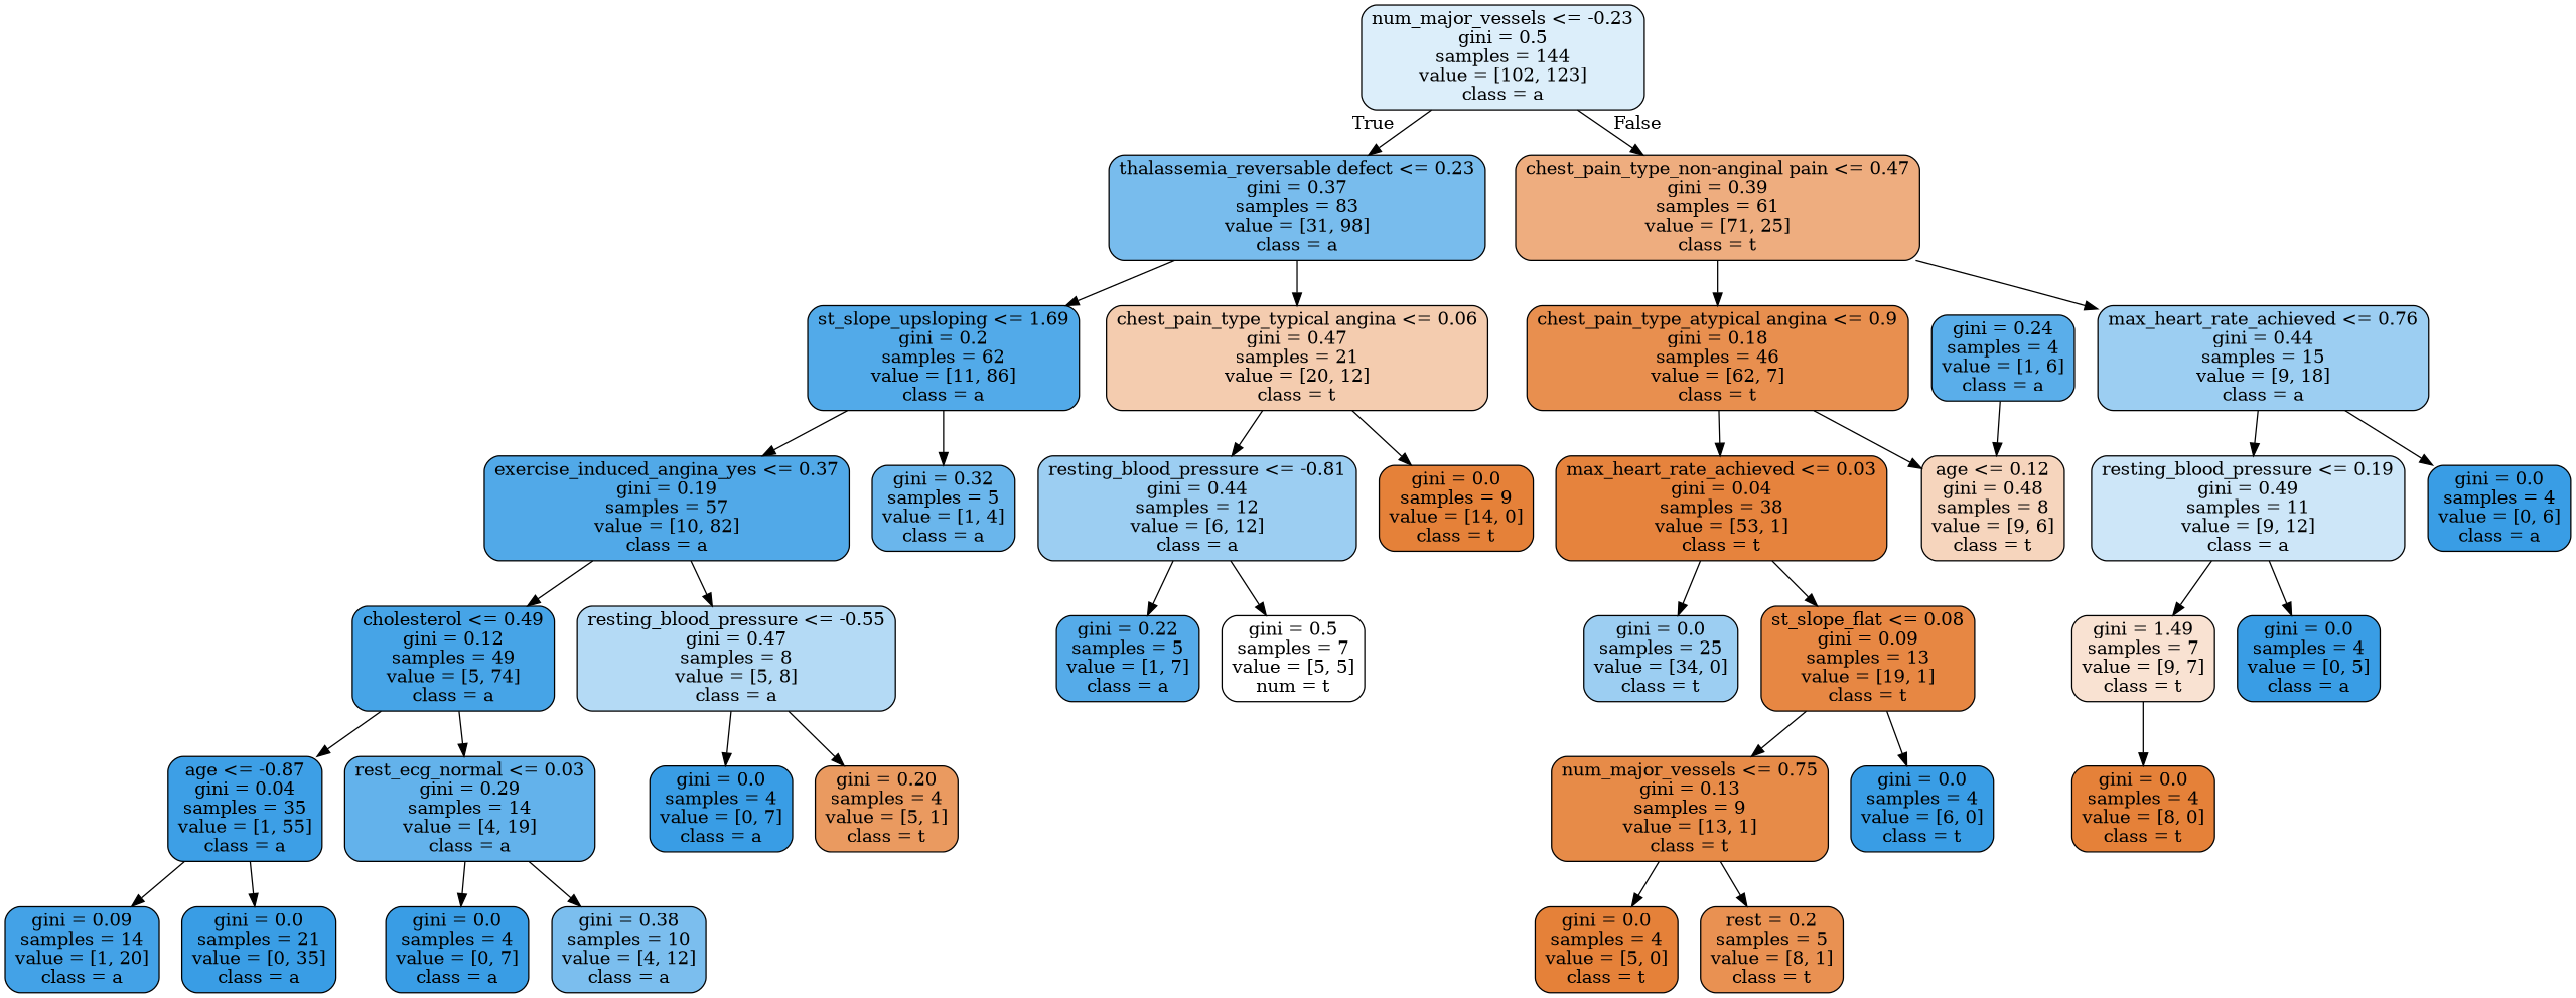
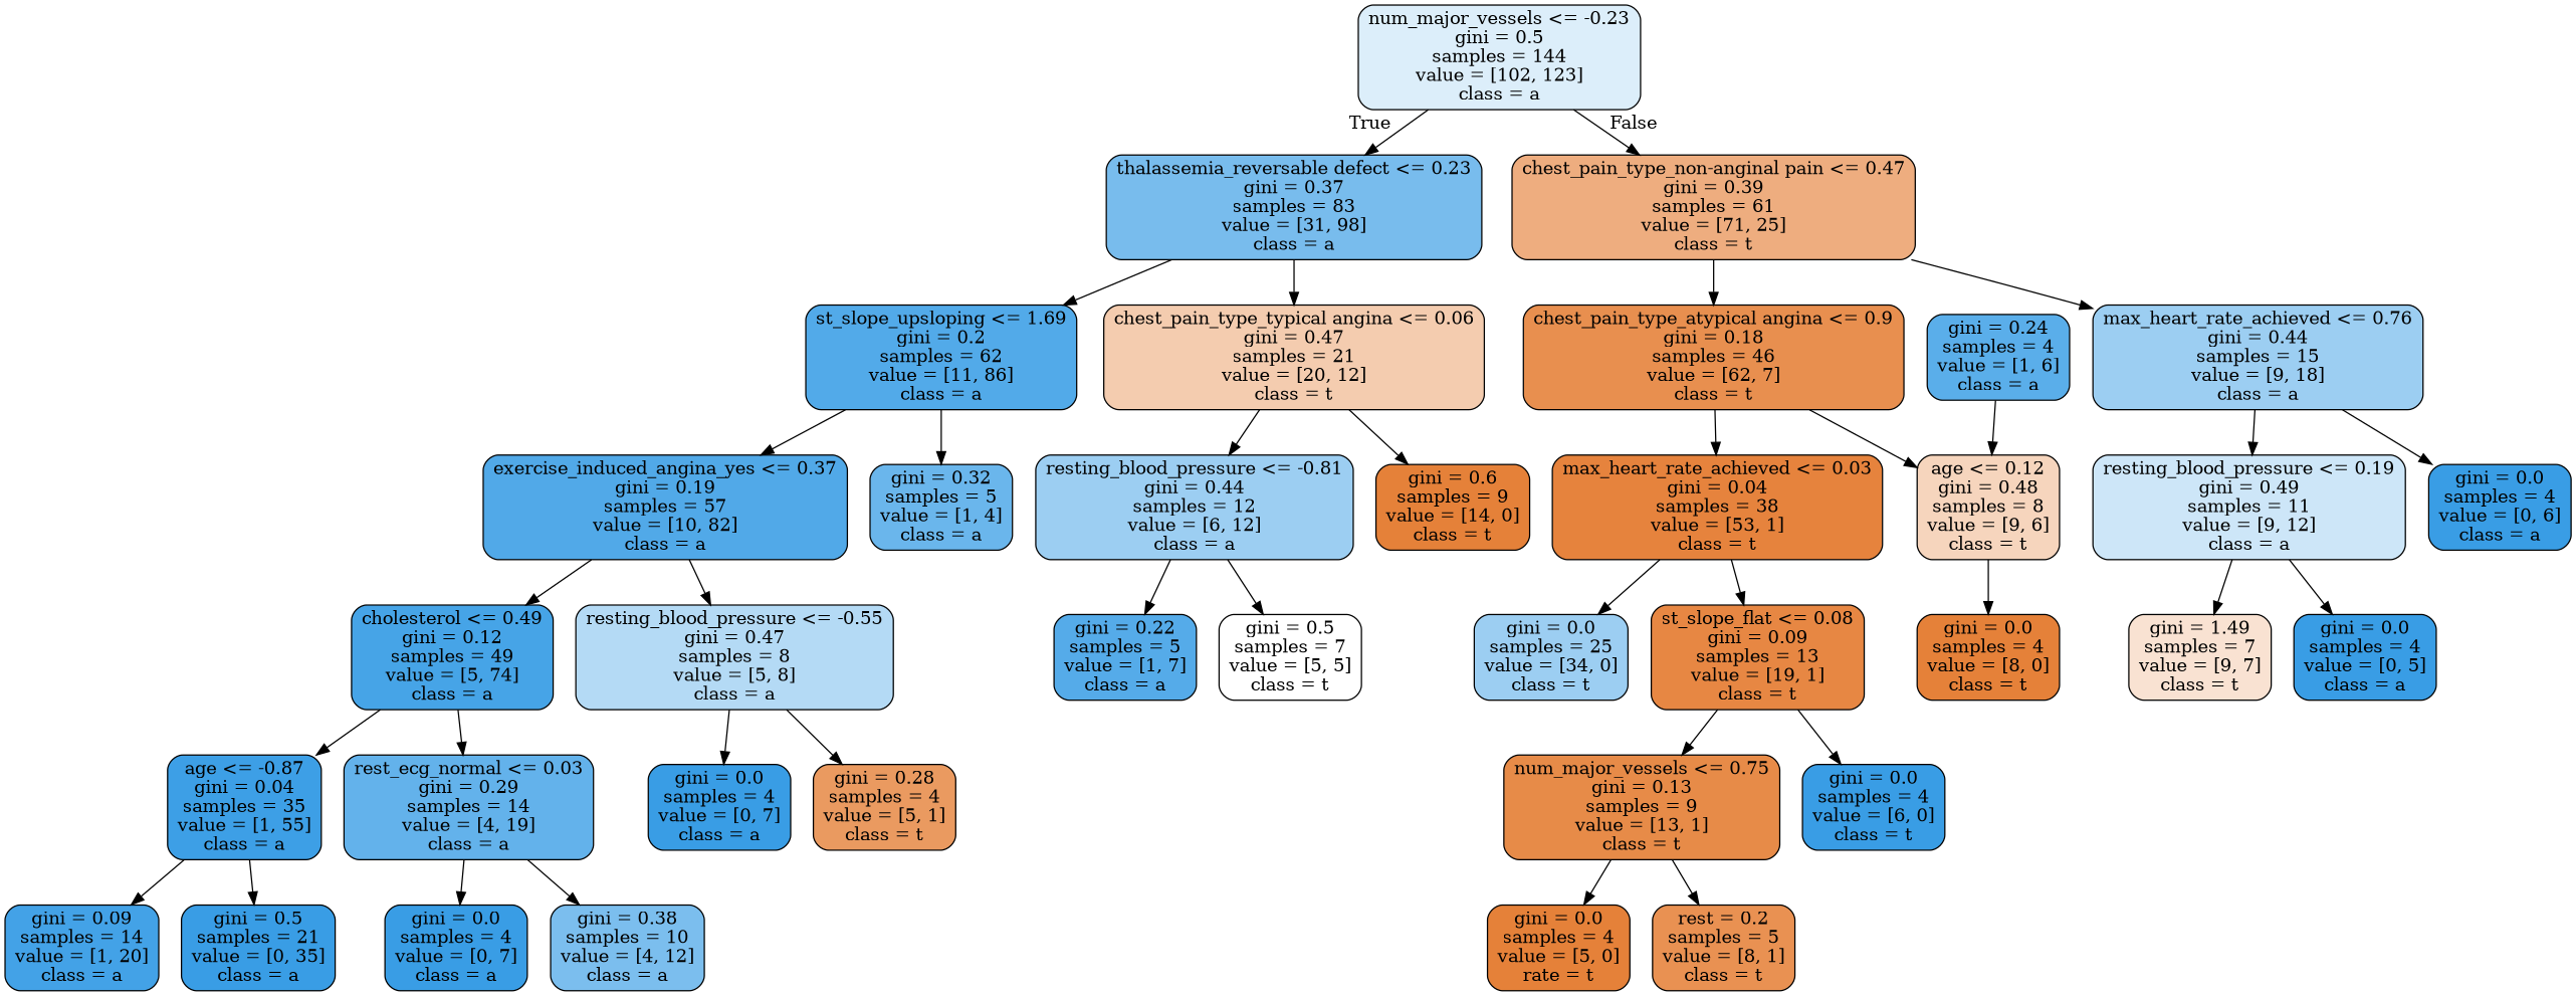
  digraph {
    fontname="DejaVu Serif"
    node [color=black fillcolor="#399de5ff" fontname="DejaVu Serif" shape=box style="filled, rounded"]
    edge [fontname="DejaVu Serif"]
    n1 [fillcolor="#399de52c" label="num_major_vessels <= -0.23\ngini = 0.5\nsamples = 144\nvalue = [102, 123]\nclass = a"]
    n2 [fillcolor="#399de5ae" label="thalassemia_reversable defect <= 0.23\ngini = 0.37\nsamples = 83\nvalue = [31, 98]\nclass = a"]
    n3 [fillcolor="#e58139a5" label="chest_pain_type_non-anginal pain <= 0.47\ngini = 0.39\nsamples = 61\nvalue = [71, 25]\nclass = t"]
    n4 [fillcolor="#399de5de" label="st_slope_upsloping <= 1.69\ngini = 0.2\nsamples = 62\nvalue = [11, 86]\nclass = a"]
    n5 [fillcolor="#e5813966" label="chest_pain_type_typical angina <= 0.06\ngini = 0.47\nsamples = 21\nvalue = [20, 12]\nclass = t"]
    n6 [fillcolor="#e58139e2" label="chest_pain_type_atypical angina <= 0.9\ngini = 0.18\nsamples = 46\nvalue = [62, 7]\nclass = t"]
    n7 [fillcolor="#399de57f" label="max_heart_rate_achieved <= 0.76\ngini = 0.44\nsamples = 15\nvalue = [9, 18]\nclass = a"]
    n8 [fillcolor="#399de5e0" label="exercise_induced_angina_yes <= 0.37\ngini = 0.19\nsamples = 57\nvalue = [10, 82]\nclass = a"]
    n9 [fillcolor="#399de5bf" label="gini = 0.32\nsamples = 5\nvalue = [1, 4]\nclass = a"]
    n10 [fillcolor="#399de57f" label="resting_blood_pressure <= -0.81\ngini = 0.44\nsamples = 12\nvalue = [6, 12]\nclass = a"]
-   n11 [fillcolor="#e58139ff" label="gini = 0.0\nsamples = 9\nvalue = [14, 0]\nclass = t"]
+   n11 [fillcolor="#e58139ff" label="gini = 0.6\nsamples = 9\nvalue = [14, 0]\nclass = t"]
    n12 [fillcolor="#399de5ee" label="cholesterol <= 0.49\ngini = 0.12\nsamples = 49\nvalue = [5, 74]\nclass = a"]
    n13 [fillcolor="#399de560" label="resting_blood_pressure <= -0.55\ngini = 0.47\nsamples = 8\nvalue = [5, 8]\nclass = a"]
    n14 [fillcolor="#399de5fa" label="age <= -0.87\ngini = 0.04\nsamples = 35\nvalue = [1, 55]\nclass = a"]
    n15 [fillcolor="#399de5c9" label="rest_ecg_normal <= 0.03\ngini = 0.29\nsamples = 14\nvalue = [4, 19]\nclass = a"]
    n16 [label="gini = 0.0\nsamples = 4\nvalue = [0, 7]\nclass = a"]
-   n17 [fillcolor="#e58139cc" label="gini = 0.20\nsamples = 4\nvalue = [5, 1]\nclass = t"]
+   n17 [fillcolor="#e58139cc" label="gini = 0.28\nsamples = 4\nvalue = [5, 1]\nclass = t"]
    n18 [fillcolor="#399de5f2" label="gini = 0.09\nsamples = 14\nvalue = [1, 20]\nclass = a"]
-   n19 [label="gini = 0.0\nsamples = 21\nvalue = [0, 35]\nclass = a"]
+   n19 [label="gini = 0.5\nsamples = 21\nvalue = [0, 35]\nclass = a"]
    n20 [label="gini = 0.0\nsamples = 4\nvalue = [0, 7]\nclass = a"]
    n21 [fillcolor="#399de5aa" label="gini = 0.38\nsamples = 10\nvalue = [4, 12]\nclass = a"]
    n22 [fillcolor="#399de5db" label="gini = 0.22\nsamples = 5\nvalue = [1, 7]\nclass = a"]
-   n23 [fillcolor="#e5813900" label="gini = 0.5\nsamples = 7\nvalue = [5, 5]\nnum = t"]
+   n23 [fillcolor="#e5813900" label="gini = 0.5\nsamples = 7\nvalue = [5, 5]\nclass = t"]
    n24 [fillcolor="#e58139fa" label="max_heart_rate_achieved <= 0.03\ngini = 0.04\nsamples = 38\nvalue = [53, 1]\nclass = t"]
    n25 [fillcolor="#e5813955" label="age <= 0.12\ngini = 0.48\nsamples = 8\nvalue = [9, 6]\nclass = t"]
    n26 [fillcolor="#399de540" label="resting_blood_pressure <= 0.19\ngini = 0.49\nsamples = 11\nvalue = [9, 12]\nclass = a"]
    n27 [label="gini = 0.0\nsamples = 4\nvalue = [0, 6]\nclass = a"]
    n28 [fillcolor="#399de57f" label="gini = 0.0\nsamples = 25\nvalue = [34, 0]\nclass = t"]
    n29 [fillcolor="#e58139f2" label="st_slope_flat <= 0.08\ngini = 0.09\nsamples = 13\nvalue = [19, 1]\nclass = t"]
    n30 [fillcolor="#e58139ff" label="gini = 0.0\nsamples = 4\nvalue = [8, 0]\nclass = t"]
    n31 [fillcolor="#e58139eb" label="num_major_vessels <= 0.75\ngini = 0.13\nsamples = 9\nvalue = [13, 1]\nclass = t"]
    n32 [label="gini = 0.0\nsamples = 4\nvalue = [6, 0]\nclass = t"]
-   n33 [fillcolor="#e58139ff" label="gini = 0.0\nsamples = 4\nvalue = [5, 0]\nclass = t"]
+   n33 [fillcolor="#e58139ff" label="gini = 0.0\nsamples = 4\nvalue = [5, 0]\nrate = t"]
    n34 [fillcolor="#e58139df" label="rest = 0.2\nsamples = 5\nvalue = [8, 1]\nclass = t"]
    n35 [fillcolor="#399de5d4" label="gini = 0.24\nsamples = 4\nvalue = [1, 6]\nclass = a"]
    n36 [fillcolor="#e5813939" label="gini = 1.49\nsamples = 7\nvalue = [9, 7]\nclass = t"]
    n37 [label="gini = 0.0\nsamples = 4\nvalue = [0, 5]\nclass = a"]
    n1 -> n2 [headlabel=True labelangle=45 labeldistance=2.5]
    n1 -> n3 [headlabel=False labelangle=-45 labeldistance=2.5]
    n2 -> n4
    n2 -> n5
    n3 -> n6
    n3 -> n7
    n4 -> n8
    n4 -> n9
    n5 -> n10
    n5 -> n11
    n6 -> n24
    n6 -> n25
    n7 -> n26
    n7 -> n27
    n8 -> n12
    n8 -> n13
    n10 -> n22
    n10 -> n23
    n12 -> n14
    n12 -> n15
    n13 -> n16
    n13 -> n17
    n14 -> n18
    n14 -> n19
    n15 -> n20
    n15 -> n21
    n24 -> n28
    n24 -> n29
-   n36 -> n30
+   n25 -> n30
    n26 -> n36
    n26 -> n37
    n29 -> n31
    n29 -> n32
    n31 -> n33
    n31 -> n34
    n35 -> n25
  }
